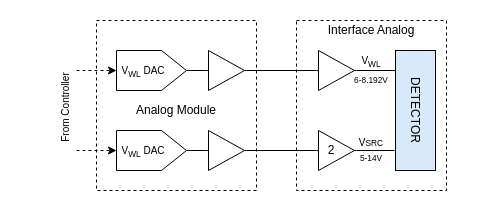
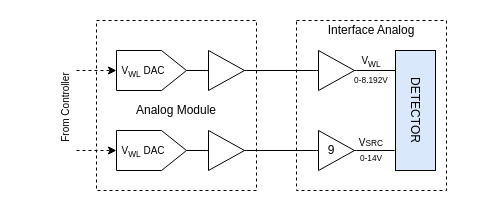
  <mxCell id="0" />
  <mxCell id="1" parent="0" />
  <mxCell id="2" value="" style="rounded=0;whiteSpace=wrap;html=1;fillColor=none;dashed=1;" vertex="1" parent="1"><mxGeometry x="96" y="20" width="160" height="170" as="geometry" /></mxCell>
  <mxCell id="3" value="" style="rounded=0;whiteSpace=wrap;html=1;fillColor=none;dashed=1;" vertex="1" parent="1"><mxGeometry x="296" y="20" width="150" height="170" as="geometry" /></mxCell>
  <mxCell id="4" value="" style="verticalLabelPosition=bottom;shadow=0;dashed=0;align=center;html=1;verticalAlign=top;shape=mxgraph.electrical.abstract.amplifier;" vertex="1" parent="1"><mxGeometry x="206" y="50" width="40" height="40" as="geometry" /></mxCell>
  <mxCell id="5" value="" style="verticalLabelPosition=bottom;shadow=0;dashed=0;align=center;html=1;verticalAlign=top;shape=mxgraph.electrical.abstract.dac;" vertex="1" parent="1"><mxGeometry x="116" y="50" width="70" height="40" as="geometry" /></mxCell>
  <mxCell id="6" style="edgeStyle=orthogonalEdgeStyle;rounded=0;orthogonalLoop=1;jettySize=auto;html=1;exitX=1;exitY=0.5;exitDx=0;exitDy=0;exitPerimeter=0;entryX=0;entryY=0.5;entryDx=0;entryDy=0;entryPerimeter=0;endArrow=none;endFill=0;" edge="1" parent="1" source="5" target="4"><mxGeometry relative="1" as="geometry" /></mxCell>
  <mxCell id="7" value="" style="verticalLabelPosition=bottom;shadow=0;dashed=0;align=center;html=1;verticalAlign=top;shape=mxgraph.electrical.abstract.amplifier;" vertex="1" parent="1"><mxGeometry x="206" y="130" width="40" height="40" as="geometry" /></mxCell>
  <mxCell id="8" value="" style="verticalLabelPosition=bottom;shadow=0;dashed=0;align=center;html=1;verticalAlign=top;shape=mxgraph.electrical.abstract.dac;" vertex="1" parent="1"><mxGeometry x="116" y="130" width="70" height="40" as="geometry" /></mxCell>
  <mxCell id="9" style="edgeStyle=orthogonalEdgeStyle;rounded=0;orthogonalLoop=1;jettySize=auto;html=1;exitX=1;exitY=0.5;exitDx=0;exitDy=0;exitPerimeter=0;entryX=0;entryY=0.5;entryDx=0;entryDy=0;entryPerimeter=0;endArrow=none;endFill=0;" edge="1" source="8" target="7" parent="1"><mxGeometry relative="1" as="geometry" /></mxCell>
  <mxCell id="10" value="" style="verticalLabelPosition=bottom;shadow=0;dashed=0;align=center;html=1;verticalAlign=top;shape=mxgraph.electrical.abstract.amplifier;" vertex="1" parent="1"><mxGeometry x="316" y="50" width="40" height="40" as="geometry" /></mxCell>
  <mxCell id="11" value="" style="verticalLabelPosition=bottom;shadow=0;dashed=0;align=center;html=1;verticalAlign=top;shape=mxgraph.electrical.abstract.amplifier;" vertex="1" parent="1"><mxGeometry x="316" y="130" width="40" height="40" as="geometry" /></mxCell>
  <mxCell id="12" style="edgeStyle=orthogonalEdgeStyle;rounded=0;orthogonalLoop=1;jettySize=auto;html=1;exitX=1;exitY=0.5;exitDx=0;exitDy=0;exitPerimeter=0;entryX=0;entryY=0.5;entryDx=0;entryDy=0;entryPerimeter=0;endArrow=none;endFill=0;" edge="1" parent="1" source="4" target="10"><mxGeometry relative="1" as="geometry" /></mxCell>
  <mxCell id="13" style="edgeStyle=orthogonalEdgeStyle;rounded=0;orthogonalLoop=1;jettySize=auto;html=1;exitX=1;exitY=0.5;exitDx=0;exitDy=0;exitPerimeter=0;entryX=0;entryY=0.5;entryDx=0;entryDy=0;entryPerimeter=0;endArrow=none;endFill=0;" edge="1" parent="1" source="7" target="11"><mxGeometry relative="1" as="geometry" /></mxCell>
  <mxCell id="14" value="DETECTOR" style="rounded=0;whiteSpace=wrap;html=1;rotation=90;fillColor=#dae8fc;" vertex="1" parent="1"><mxGeometry x="355" y="90" width="120" height="40" as="geometry" /></mxCell>
  <mxCell id="15" style="edgeStyle=orthogonalEdgeStyle;rounded=0;orthogonalLoop=1;jettySize=auto;html=1;exitX=1;exitY=0.5;exitDx=0;exitDy=0;exitPerimeter=0;entryX=0.828;entryY=1.019;entryDx=0;entryDy=0;entryPerimeter=0;endArrow=none;endFill=0;" edge="1" parent="1" source="11" target="14"><mxGeometry relative="1" as="geometry" /></mxCell>
  <mxCell id="16" style="edgeStyle=orthogonalEdgeStyle;rounded=0;orthogonalLoop=1;jettySize=auto;html=1;exitX=1;exitY=0.5;exitDx=0;exitDy=0;exitPerimeter=0;entryX=0.159;entryY=1;entryDx=0;entryDy=0;entryPerimeter=0;endArrow=none;endFill=0;" edge="1" parent="1" source="10" target="14"><mxGeometry relative="1" as="geometry" /></mxCell>
  <mxCell id="17" value="Analog Module" style="text;html=1;strokeColor=none;fillColor=none;align=center;verticalAlign=middle;whiteSpace=wrap;rounded=0;" vertex="1" parent="1"><mxGeometry x="121" y="100" width="110" height="20" as="geometry" /></mxCell>
  <mxCell id="18" value="Interface Analog" style="text;html=1;strokeColor=none;fillColor=none;align=center;verticalAlign=middle;whiteSpace=wrap;rounded=0;" vertex="1" parent="1"><mxGeometry x="316" y="20" width="110" height="20" as="geometry" /></mxCell>
  <mxCell id="19" value="" style="endArrow=classic;html=1;rounded=0;entryX=0;entryY=0.5;entryDx=0;entryDy=0;entryPerimeter=0;dashed=1;" edge="1" parent="1" target="5"><mxGeometry width="50" height="50" relative="1" as="geometry"><mxPoint x="76" y="70" as="sourcePoint" /><mxPoint x="66" y="40" as="targetPoint" /></mxGeometry></mxCell>
  <mxCell id="20" value="" style="endArrow=classic;html=1;rounded=0;dashed=1;" edge="1" parent="1" target="8"><mxGeometry width="50" height="50" relative="1" as="geometry"><mxPoint x="76" y="150" as="sourcePoint" /><mxPoint x="76" y="100" as="targetPoint" /></mxGeometry></mxCell>
  <mxCell id="21" value="&lt;font style=&quot;font-size: 10px;&quot;&gt;From Controller&lt;/font&gt;" style="text;html=1;strokeColor=none;fillColor=none;align=center;verticalAlign=middle;whiteSpace=wrap;rounded=0;rotation=-90;" vertex="1" parent="1"><mxGeometry x="20" y="92" width="90" height="30" as="geometry" /></mxCell>
- <mxCell id="22" value="2" style="text;html=1;strokeColor=none;fillColor=none;align=center;verticalAlign=middle;whiteSpace=wrap;rounded=0;" vertex="1" parent="1"><mxGeometry x="316" y="135" width="30" height="30" as="geometry" /></mxCell>
- <mxCell id="23" value="&lt;font style=&quot;font-size: 10px;&quot;&gt;V&lt;sub&gt;WL&lt;br&gt;6-8.192V&lt;br&gt;&lt;/sub&gt;&lt;/font&gt;" style="text;html=1;strokeColor=none;fillColor=none;align=center;verticalAlign=middle;whiteSpace=wrap;rounded=0;" vertex="1" parent="1"><mxGeometry x="346" y="53" width="50" height="30" as="geometry" /></mxCell>
- <mxCell id="24" value="&lt;font style=&quot;font-size: 10px;&quot;&gt;V&lt;/font&gt;&lt;font style=&quot;font-size: 8.333px;&quot;&gt;SRC&lt;br&gt;5-14V&lt;br&gt;&lt;/font&gt;" style="text;html=1;strokeColor=none;fillColor=none;align=center;verticalAlign=middle;whiteSpace=wrap;rounded=0;" vertex="1" parent="1"><mxGeometry x="346" y="134" width="50" height="30" as="geometry" /></mxCell>
+ <mxCell id="22" value="9" style="text;html=1;strokeColor=none;fillColor=none;align=center;verticalAlign=middle;whiteSpace=wrap;rounded=0;" vertex="1" parent="1"><mxGeometry x="316" y="135" width="30" height="30" as="geometry" /></mxCell>
+ <mxCell id="23" value="&lt;font style=&quot;font-size: 10px;&quot;&gt;V&lt;sub&gt;WL&lt;br&gt;0-8.192V&lt;br&gt;&lt;/sub&gt;&lt;/font&gt;" style="text;html=1;strokeColor=none;fillColor=none;align=center;verticalAlign=middle;whiteSpace=wrap;rounded=0;" vertex="1" parent="1"><mxGeometry x="346" y="53" width="50" height="30" as="geometry" /></mxCell>
+ <mxCell id="24" value="&lt;font style=&quot;font-size: 10px;&quot;&gt;V&lt;/font&gt;&lt;font style=&quot;font-size: 8.333px;&quot;&gt;SRC&lt;br&gt;0-14V&lt;br&gt;&lt;/font&gt;" style="text;html=1;strokeColor=none;fillColor=none;align=center;verticalAlign=middle;whiteSpace=wrap;rounded=0;" vertex="1" parent="1"><mxGeometry x="346" y="134" width="50" height="30" as="geometry" /></mxCell>
  <mxCell id="25" value="&lt;font style=&quot;font-size: 10px;&quot;&gt;V&lt;sub&gt;WL&lt;/sub&gt;&amp;nbsp;DAC&lt;/font&gt;" style="text;html=1;strokeColor=none;fillColor=none;align=center;verticalAlign=middle;whiteSpace=wrap;rounded=0;" vertex="1" parent="1"><mxGeometry x="110" y="60" width="66" height="20" as="geometry" /></mxCell>
  <mxCell id="26" value="&lt;font style=&quot;font-size: 10px;&quot;&gt;V&lt;sub&gt;WL&lt;/sub&gt;&amp;nbsp;DAC&lt;/font&gt;" style="text;html=1;strokeColor=none;fillColor=none;align=center;verticalAlign=middle;whiteSpace=wrap;rounded=0;" vertex="1" parent="1"><mxGeometry x="110" y="140" width="66" height="20" as="geometry" /></mxCell>
